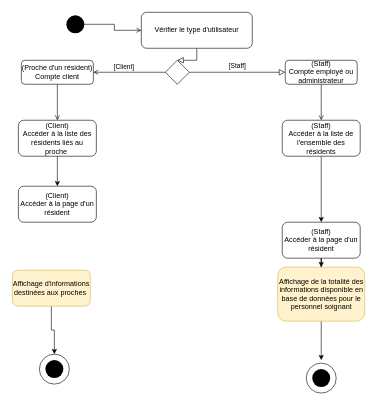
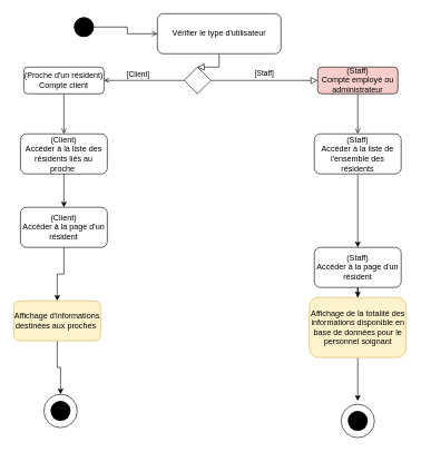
  <mxCell id="0" />
  <mxCell id="1" parent="0" />
  <mxCell id="2" value="" style="rounded=0;html=1;jettySize=auto;orthogonalLoop=1;fontSize=11;endArrow=block;endFill=0;endSize=8;strokeWidth=1;shadow=0;labelBackgroundColor=none;edgeStyle=orthogonalEdgeStyle;" parent="1" source="3" target="7" edge="1"><mxGeometry relative="1" as="geometry" /></mxCell>
  <mxCell id="3" value="Vérifier le type d'utilisateur" style="rounded=1;whiteSpace=wrap;html=1;fontSize=12;glass=0;strokeWidth=1;shadow=0;" parent="1" vertex="1"><mxGeometry x="235" y="20" width="185" height="60" as="geometry" /></mxCell>
  <mxCell id="4" value="[Staff]" style="edgeStyle=orthogonalEdgeStyle;rounded=0;html=1;jettySize=auto;orthogonalLoop=1;fontSize=11;endArrow=block;endFill=0;endSize=8;strokeWidth=1;shadow=0;labelBackgroundColor=none;" parent="1" source="7" target="9" edge="1"><mxGeometry y="10" relative="1" as="geometry"><mxPoint as="offset" /></mxGeometry></mxCell>
  <mxCell id="5" style="edgeStyle=orthogonalEdgeStyle;rounded=0;orthogonalLoop=1;jettySize=auto;html=1;exitX=0;exitY=0.5;exitDx=0;exitDy=0;entryX=1;entryY=0.5;entryDx=0;entryDy=0;endArrow=open;endFill=0;" parent="1" source="7" target="13" edge="1"><mxGeometry relative="1" as="geometry" /></mxCell>
  <mxCell id="6" value="[Client]" style="edgeLabel;html=1;align=center;verticalAlign=middle;resizable=0;points=[];" parent="5" vertex="1" connectable="0"><mxGeometry x="0.3" y="-3" relative="1" as="geometry"><mxPoint x="8" y="-7" as="offset" /></mxGeometry></mxCell>
  <mxCell id="7" value="" style="rhombus;whiteSpace=wrap;html=1;shadow=0;fontFamily=Helvetica;fontSize=12;align=center;strokeWidth=1;spacing=6;spacingTop=-4;" parent="1" vertex="1"><mxGeometry x="275" y="100" width="40" height="40" as="geometry" /></mxCell>
  <mxCell id="8" style="edgeStyle=orthogonalEdgeStyle;rounded=0;orthogonalLoop=1;jettySize=auto;html=1;exitX=0.5;exitY=1;exitDx=0;exitDy=0;endArrow=open;endFill=0;" parent="1" source="9" edge="1"><mxGeometry relative="1" as="geometry"><mxPoint x="535" y="200" as="targetPoint" /></mxGeometry></mxCell>
- <mxCell id="9" value="(Staff)&lt;br&gt;Compte employé ou administrateur" style="rounded=1;whiteSpace=wrap;html=1;fontSize=12;glass=0;strokeWidth=1;shadow=0;" parent="1" vertex="1"><mxGeometry x="475" y="100" width="120" height="40" as="geometry" /></mxCell>
+ <mxCell id="9" value="(Staff)&lt;br&gt;Compte employé ou administrateur" style="rounded=1;whiteSpace=wrap;html=1;fontSize=12;glass=0;strokeWidth=1;shadow=0;fillColor=#f8cecc;" parent="1" vertex="1"><mxGeometry x="475" y="100" width="120" height="40" as="geometry" /></mxCell>
  <mxCell id="10" value="" style="edgeStyle=orthogonalEdgeStyle;rounded=0;orthogonalLoop=1;jettySize=auto;html=1;endArrow=open;endFill=0;" parent="1" source="11" target="3" edge="1"><mxGeometry relative="1" as="geometry" /></mxCell>
  <mxCell id="11" value="" style="shape=waypoint;sketch=0;fillStyle=solid;size=6;pointerEvents=1;points=[];fillColor=none;resizable=0;rotatable=0;perimeter=centerPerimeter;snapToPoint=1;strokeWidth=13;" parent="1" vertex="1"><mxGeometry x="105" y="20" width="40" height="40" as="geometry" /></mxCell>
  <mxCell id="12" style="edgeStyle=orthogonalEdgeStyle;rounded=0;orthogonalLoop=1;jettySize=auto;html=1;exitX=0.5;exitY=1;exitDx=0;exitDy=0;endArrow=open;endFill=0;" parent="1" source="13" edge="1"><mxGeometry relative="1" as="geometry"><mxPoint x="95" y="200" as="targetPoint" /></mxGeometry></mxCell>
  <mxCell id="13" value="(Proche d'un résident)&lt;br&gt;Compte client" style="rounded=1;whiteSpace=wrap;html=1;fontSize=12;glass=0;strokeWidth=1;shadow=0;" parent="1" vertex="1"><mxGeometry x="35" y="100" width="120" height="40" as="geometry" /></mxCell>
  <mxCell id="14" value="" style="edgeStyle=orthogonalEdgeStyle;rounded=0;orthogonalLoop=1;jettySize=auto;html=1;" edge="1" parent="1" source="15" target="19"><mxGeometry relative="1" as="geometry" /></mxCell>
  <mxCell id="15" value="(Client)&lt;br&gt;Accéder à la liste des résidents liés au proche&amp;nbsp;" style="rounded=1;whiteSpace=wrap;html=1;fontSize=12;glass=0;strokeWidth=1;shadow=0;" vertex="1" parent="1"><mxGeometry x="30" y="200" width="130" height="60" as="geometry" /></mxCell>
  <mxCell id="16" value="" style="edgeStyle=orthogonalEdgeStyle;rounded=0;orthogonalLoop=1;jettySize=auto;html=1;" edge="1" parent="1" source="17" target="21"><mxGeometry relative="1" as="geometry" /></mxCell>
  <mxCell id="17" value="(Staff)&lt;br&gt;Accéder à la liste de l'ensemble des résidents" style="rounded=1;whiteSpace=wrap;html=1;fontSize=12;glass=0;strokeWidth=1;shadow=0;" vertex="1" parent="1"><mxGeometry x="470" y="200" width="130" height="60" as="geometry" /></mxCell>
+ <mxCell id="18" value="" style="edgeStyle=orthogonalEdgeStyle;rounded=0;orthogonalLoop=1;jettySize=auto;html=1;" edge="1" parent="1" source="19" target="23"><mxGeometry relative="1" as="geometry" /></mxCell>
  <mxCell id="19" value="(Client)&lt;br&gt;Accéder à la page d'un résident" style="rounded=1;whiteSpace=wrap;html=1;fontSize=12;glass=0;strokeWidth=1;shadow=0;" vertex="1" parent="1"><mxGeometry x="30" y="310" width="130" height="60" as="geometry" /></mxCell>
  <mxCell id="20" value="" style="edgeStyle=orthogonalEdgeStyle;rounded=0;orthogonalLoop=1;jettySize=auto;html=1;" edge="1" parent="1" source="21" target="25"><mxGeometry relative="1" as="geometry" /></mxCell>
  <mxCell id="21" value="(Staff)&lt;br&gt;Accéder à la page d'un résident" style="rounded=1;whiteSpace=wrap;html=1;fontSize=12;glass=0;strokeWidth=1;shadow=0;" vertex="1" parent="1"><mxGeometry x="470" y="370" width="130" height="60" as="geometry" /></mxCell>
  <mxCell id="22" value="" style="edgeStyle=orthogonalEdgeStyle;rounded=0;orthogonalLoop=1;jettySize=auto;html=1;fontColor=default;entryX=0.5;entryY=0;entryDx=0;entryDy=0;" edge="1" parent="1" source="23" target="26"><mxGeometry relative="1" as="geometry" /></mxCell>
  <mxCell id="23" value="Affichage d'informations destinées aux proches&amp;nbsp;" style="rounded=1;whiteSpace=wrap;html=1;fontSize=12;glass=0;strokeWidth=1;shadow=0;fillColor=#fff2cc;strokeColor=#d6b656;" vertex="1" parent="1"><mxGeometry x="20" y="450" width="130" height="60" as="geometry" /></mxCell>
  <mxCell id="24" value="" style="edgeStyle=orthogonalEdgeStyle;rounded=0;orthogonalLoop=1;jettySize=auto;html=1;fontColor=default;" edge="1" parent="1" source="25"><mxGeometry relative="1" as="geometry"><mxPoint x="535" y="600" as="targetPoint" /></mxGeometry></mxCell>
  <mxCell id="25" value="Affichage de la totalité des informations disponible en base de données pour le personnel soignant" style="rounded=1;whiteSpace=wrap;html=1;fontSize=12;glass=0;strokeWidth=1;shadow=0;fillColor=#fff2cc;strokeColor=#d6b656;" vertex="1" parent="1"><mxGeometry x="462.5" y="445" width="145" height="90" as="geometry" /></mxCell>
  <mxCell id="26" value="" style="ellipse;whiteSpace=wrap;html=1;aspect=fixed;fontColor=default;" vertex="1" parent="1"><mxGeometry x="65" y="590" width="50" height="50" as="geometry" /></mxCell>
  <mxCell id="27" value="" style="shape=waypoint;sketch=0;fillStyle=solid;size=6;pointerEvents=1;points=[];fillColor=none;resizable=0;rotatable=0;perimeter=centerPerimeter;snapToPoint=1;strokeWidth=13;" vertex="1" parent="1"><mxGeometry x="70" y="595" width="40" height="40" as="geometry" /></mxCell>
  <mxCell id="28" value="" style="ellipse;whiteSpace=wrap;html=1;aspect=fixed;fontColor=default;" vertex="1" parent="1"><mxGeometry x="510" y="605" width="50" height="50" as="geometry" /></mxCell>
  <mxCell id="29" value="" style="shape=waypoint;sketch=0;fillStyle=solid;size=6;pointerEvents=1;points=[];fillColor=none;resizable=0;rotatable=0;perimeter=centerPerimeter;snapToPoint=1;strokeWidth=13;" vertex="1" parent="1"><mxGeometry x="515" y="610" width="40" height="40" as="geometry" /></mxCell>
